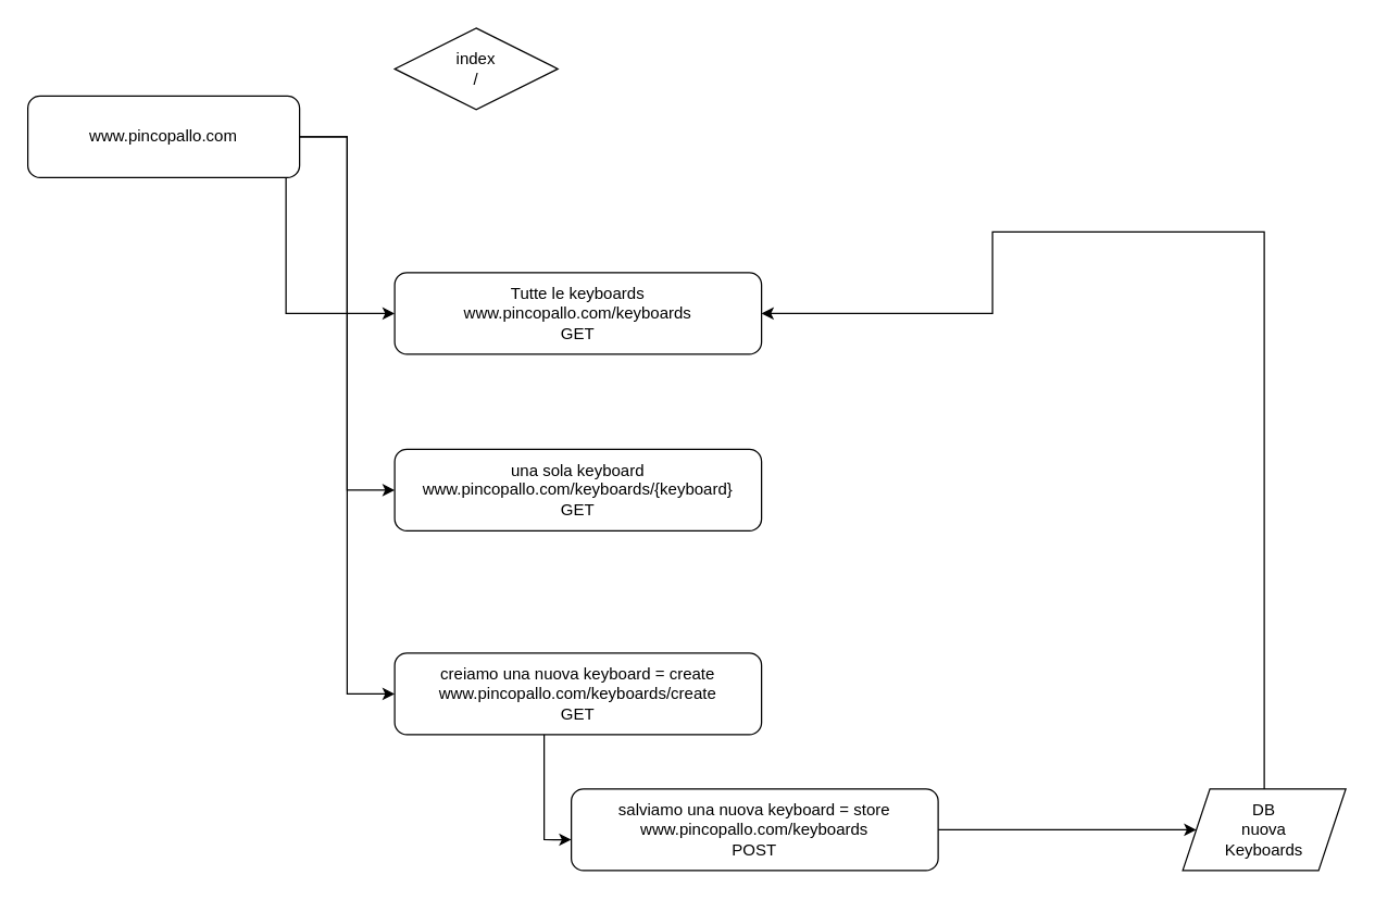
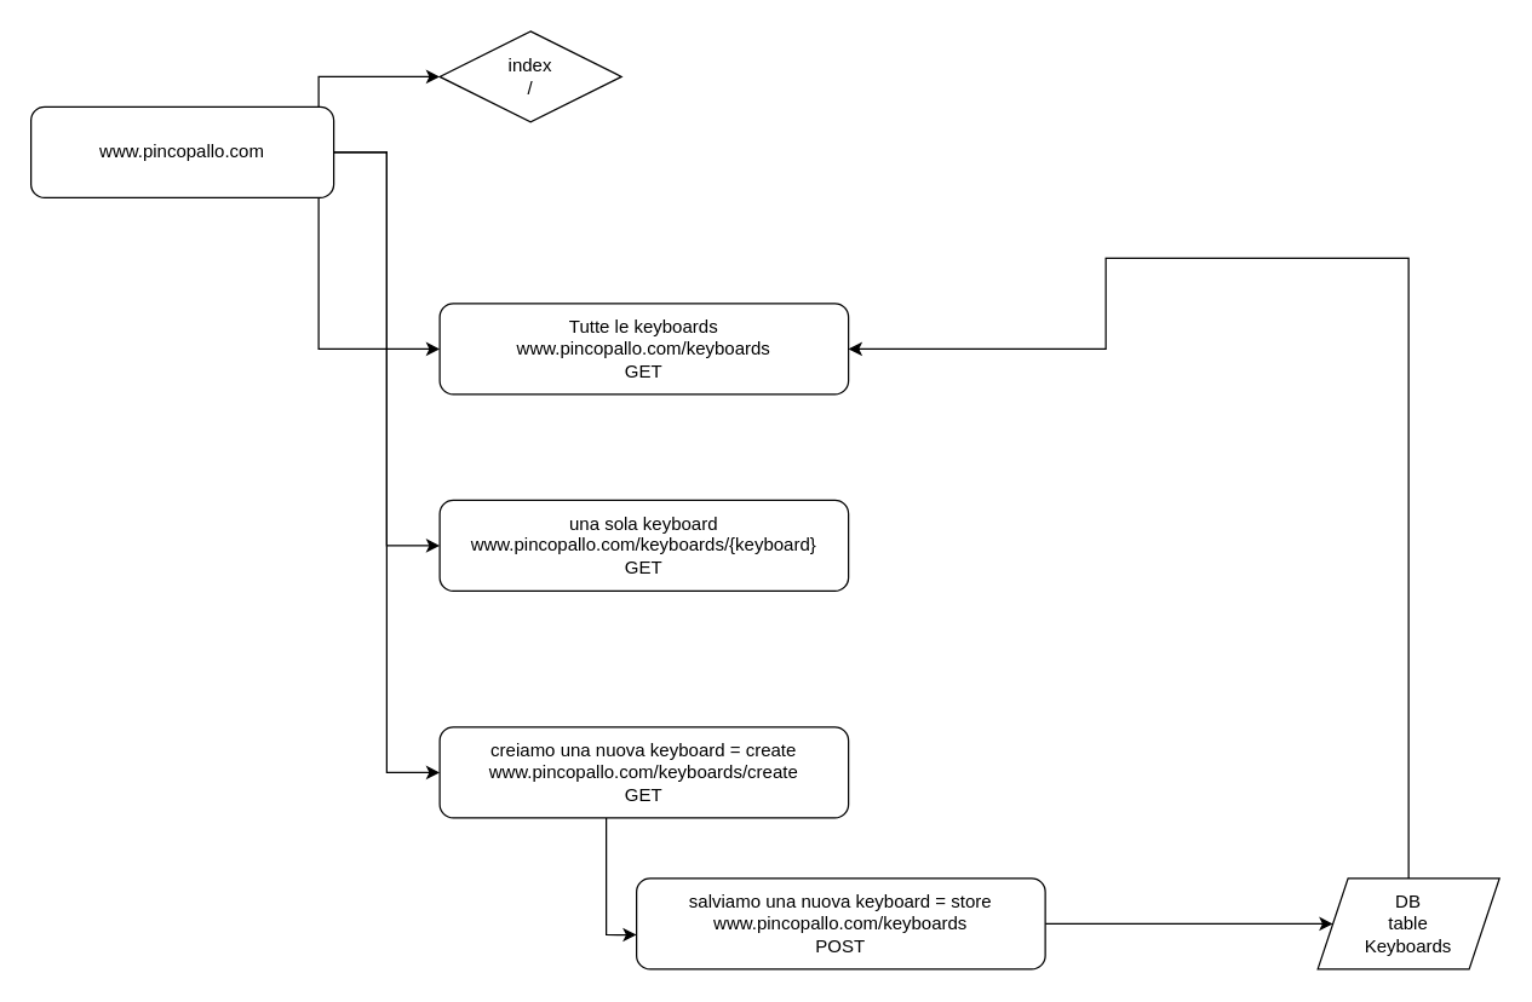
  <mxCell id="0" />
  <mxCell id="1" parent="0" />
+ <mxCell id="2" value="" style="edgeStyle=orthogonalEdgeStyle;rounded=0;orthogonalLoop=1;jettySize=auto;html=1;" edge="1" parent="1" source="6" target="7"><mxGeometry relative="1" as="geometry"><Array as="points"><mxPoint x="210" y="100" /><mxPoint x="210" y="50" /></Array></mxGeometry></mxCell>
  <mxCell id="3" value="" style="edgeStyle=orthogonalEdgeStyle;rounded=0;orthogonalLoop=1;jettySize=auto;html=1;" edge="1" parent="1" source="6" target="8"><mxGeometry relative="1" as="geometry"><Array as="points"><mxPoint x="210" y="100" /><mxPoint x="210" y="230" /></Array></mxGeometry></mxCell>
  <mxCell id="4" style="edgeStyle=orthogonalEdgeStyle;rounded=0;orthogonalLoop=1;jettySize=auto;html=1;entryX=0;entryY=0.5;entryDx=0;entryDy=0;" edge="1" parent="1" source="6" target="9"><mxGeometry relative="1" as="geometry" /></mxCell>
  <mxCell id="5" style="edgeStyle=orthogonalEdgeStyle;rounded=0;orthogonalLoop=1;jettySize=auto;html=1;entryX=0;entryY=0.5;entryDx=0;entryDy=0;" edge="1" parent="1" source="6" target="11"><mxGeometry relative="1" as="geometry" /></mxCell>
  <mxCell id="6" value="www.pincopallo.com" style="rounded=1;whiteSpace=wrap;html=1;" vertex="1" parent="1"><mxGeometry x="20" y="70" width="200" height="60" as="geometry" /></mxCell>
  <mxCell id="7" value="index&lt;br&gt;/" style="rhombus;whiteSpace=wrap;html=1;" vertex="1" parent="1"><mxGeometry x="290" y="20" width="120" height="60" as="geometry" /></mxCell>
  <mxCell id="8" value="Tutte le keyboards&lt;br&gt;www.pincopallo.com/keyboards&lt;br&gt;GET" style="whiteSpace=wrap;html=1;rounded=1;" vertex="1" parent="1"><mxGeometry x="290" y="200" width="270" height="60" as="geometry" /></mxCell>
  <mxCell id="9" value="una sola keyboard&lt;br&gt;www.pincopallo.com/keyboards/{keyboard}&lt;br&gt;GET" style="whiteSpace=wrap;html=1;rounded=1;" vertex="1" parent="1"><mxGeometry x="290" y="330" width="270" height="60" as="geometry" /></mxCell>
  <mxCell id="10" style="edgeStyle=orthogonalEdgeStyle;rounded=0;orthogonalLoop=1;jettySize=auto;html=1;entryX=0;entryY=0.622;entryDx=0;entryDy=0;entryPerimeter=0;" edge="1" parent="1" source="11" target="13"><mxGeometry relative="1" as="geometry"><Array as="points"><mxPoint x="400" y="617" /></Array></mxGeometry></mxCell>
  <mxCell id="11" value="creiamo una nuova keyboard = create&lt;br&gt;www.pincopallo.com/keyboards/create&lt;br&gt;GET" style="whiteSpace=wrap;html=1;rounded=1;" vertex="1" parent="1"><mxGeometry x="290" y="480" width="270" height="60" as="geometry" /></mxCell>
  <mxCell id="12" style="edgeStyle=orthogonalEdgeStyle;rounded=0;orthogonalLoop=1;jettySize=auto;html=1;" edge="1" parent="1" source="13"><mxGeometry relative="1" as="geometry"><mxPoint x="880" y="610" as="targetPoint" /></mxGeometry></mxCell>
  <mxCell id="13" value="salviamo una nuova keyboard = store&lt;br&gt;www.pincopallo.com/keyboards&lt;br&gt;POST" style="whiteSpace=wrap;html=1;rounded=1;" vertex="1" parent="1"><mxGeometry x="420" y="580" width="270" height="60" as="geometry" /></mxCell>
  <mxCell id="14" style="edgeStyle=orthogonalEdgeStyle;rounded=0;orthogonalLoop=1;jettySize=auto;html=1;" edge="1" parent="1" source="15" target="8"><mxGeometry relative="1" as="geometry"><mxPoint x="350" y="750" as="targetPoint" /><Array as="points"><mxPoint x="930" y="170" /><mxPoint x="730" y="170" /><mxPoint x="730" y="230" /></Array></mxGeometry></mxCell>
- <mxCell id="15" value="DB&lt;br&gt;nuova&lt;br&gt;Keyboards" style="shape=parallelogram;perimeter=parallelogramPerimeter;whiteSpace=wrap;html=1;fixedSize=1;" vertex="1" parent="1"><mxGeometry x="870" y="580" width="120" height="60" as="geometry" /></mxCell>
+ <mxCell id="15" value="DB&lt;br&gt;table&lt;br&gt;Keyboards" style="shape=parallelogram;perimeter=parallelogramPerimeter;whiteSpace=wrap;html=1;fixedSize=1;" vertex="1" parent="1"><mxGeometry x="870" y="580" width="120" height="60" as="geometry" /></mxCell>
